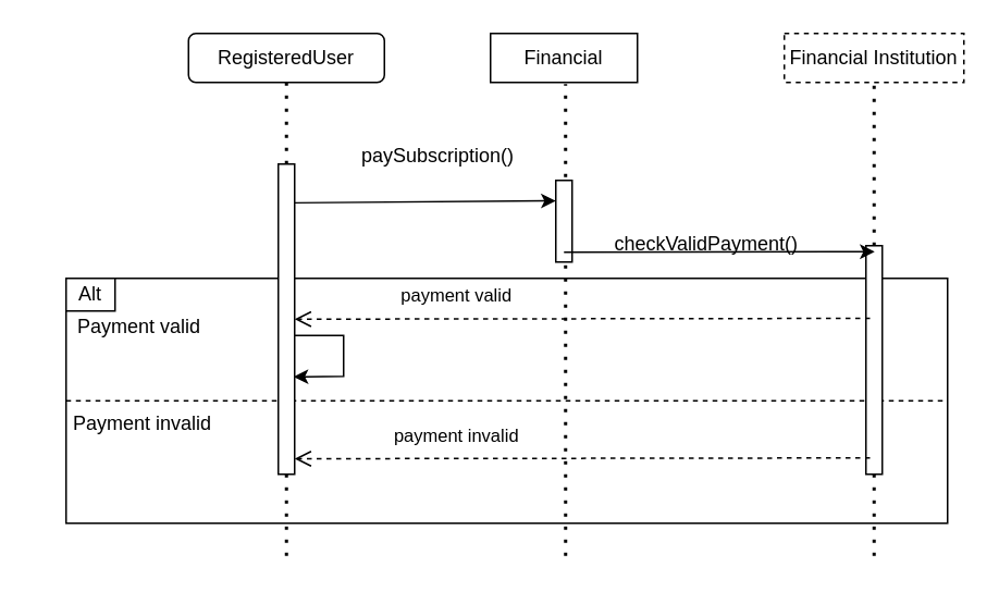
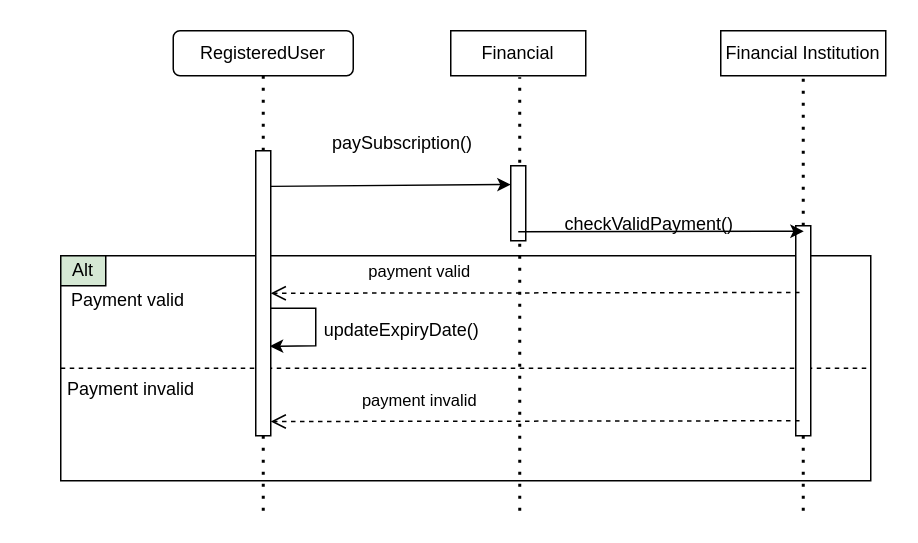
  <mxCell id="0" />
  <mxCell id="1" parent="0" />
  <mxCell id="2" value="" style="rounded=0;whiteSpace=wrap;html=1;" vertex="1" parent="1"><mxGeometry x="40" y="170" width="540" height="150" as="geometry" /></mxCell>
  <mxCell id="3" value="" style="endArrow=none;dashed=1;html=1;rounded=0;exitX=0;exitY=0.5;exitDx=0;exitDy=0;entryX=1;entryY=0.5;entryDx=0;entryDy=0;" edge="1" parent="1" source="2" target="2"><mxGeometry width="50" height="50" relative="1" as="geometry"><mxPoint x="240" y="270" as="sourcePoint" /><mxPoint x="290" y="220" as="targetPoint" /></mxGeometry></mxCell>
  <mxCell id="4" value="Payment valid" style="text;html=1;strokeColor=none;fillColor=none;align=center;verticalAlign=middle;whiteSpace=wrap;rounded=0;" vertex="1" parent="1"><mxGeometry x="20" y="185" width="130" height="30" as="geometry" /></mxCell>
- <mxCell id="5" value="Alt" style="rounded=0;whiteSpace=wrap;html=1;" vertex="1" parent="1"><mxGeometry x="40" y="170" width="30" height="20" as="geometry" /></mxCell>
+ <mxCell id="5" value="Alt" style="rounded=0;whiteSpace=wrap;html=1;fillColor=#d5e8d4;" vertex="1" parent="1"><mxGeometry x="40" y="170" width="30" height="20" as="geometry" /></mxCell>
  <mxCell id="6" value="Payment invalid" style="text;html=1;strokeColor=none;fillColor=none;align=center;verticalAlign=middle;whiteSpace=wrap;rounded=0;" vertex="1" parent="1"><mxGeometry x="22" y="244" width="130" height="30" as="geometry" /></mxCell>
  <mxCell id="7" value="RegisteredUser" style="whiteSpace=wrap;html=1;rounded=1;" parent="1" vertex="1"><mxGeometry x="115" y="20" width="120" height="30" as="geometry" /></mxCell>
  <mxCell id="8" value="Financial" style="rounded=0;whiteSpace=wrap;html=1;" parent="1" vertex="1"><mxGeometry x="300" y="20" width="90" height="30" as="geometry" /></mxCell>
- <mxCell id="9" value="Financial Institution" style="rounded=0;whiteSpace=wrap;html=1;dashed=1;" parent="1" vertex="1"><mxGeometry x="480" y="20" width="110" height="30" as="geometry" /></mxCell>
+ <mxCell id="9" value="Financial Institution" style="rounded=0;whiteSpace=wrap;html=1;" parent="1" vertex="1"><mxGeometry x="480" y="20" width="110" height="30" as="geometry" /></mxCell>
  <mxCell id="10" value="" style="endArrow=none;dashed=1;html=1;dashPattern=1 3;strokeWidth=2;rounded=0;entryX=0.5;entryY=1;entryDx=0;entryDy=0;startArrow=none;" parent="1" source="18" target="7" edge="1"><mxGeometry width="50" height="50" relative="1" as="geometry"><mxPoint x="175" y="550" as="sourcePoint" /><mxPoint x="450" y="180" as="targetPoint" /></mxGeometry></mxCell>
  <mxCell id="11" value="" style="endArrow=none;dashed=1;html=1;dashPattern=1 3;strokeWidth=2;rounded=0;entryX=0.418;entryY=1.033;entryDx=0;entryDy=0;entryPerimeter=0;" parent="1" edge="1"><mxGeometry width="50" height="50" relative="1" as="geometry"><mxPoint x="346" y="340" as="sourcePoint" /><mxPoint x="345.98" y="50.99" as="targetPoint" /></mxGeometry></mxCell>
  <mxCell id="12" value="" style="endArrow=none;dashed=1;html=1;dashPattern=1 3;strokeWidth=2;rounded=0;entryX=0.5;entryY=1;entryDx=0;entryDy=0;startArrow=none;" parent="1" source="21" target="9" edge="1"><mxGeometry width="50" height="50" relative="1" as="geometry"><mxPoint x="540" y="540" as="sourcePoint" /><mxPoint x="570" y="100" as="targetPoint" /></mxGeometry></mxCell>
  <mxCell id="13" value="" style="endArrow=classic;html=1;rounded=0;entryX=0;entryY=0.25;entryDx=0;entryDy=0;exitX=1;exitY=0.125;exitDx=0;exitDy=0;exitPerimeter=0;" parent="1" target="20" edge="1" source="18"><mxGeometry width="50" height="50" relative="1" as="geometry"><mxPoint x="180" y="130" as="sourcePoint" /><mxPoint x="380" y="130" as="targetPoint" /></mxGeometry></mxCell>
  <mxCell id="14" value="paySubscription()" style="text;html=1;strokeColor=none;fillColor=none;align=center;verticalAlign=middle;whiteSpace=wrap;rounded=0;" parent="1" vertex="1"><mxGeometry x="237.5" y="80" width="60" height="30" as="geometry" /></mxCell>
+ <mxCell id="15" value="updateExpiryDate()" style="text;html=1;strokeColor=none;fillColor=none;align=center;verticalAlign=middle;whiteSpace=wrap;rounded=0;" parent="1" vertex="1"><mxGeometry x="195" y="205" width="145" height="30" as="geometry" /></mxCell>
  <mxCell id="16" value="" style="endArrow=classic;html=1;rounded=0;entryX=0.933;entryY=0.686;entryDx=0;entryDy=0;entryPerimeter=0;" parent="1" edge="1" target="18"><mxGeometry width="50" height="50" relative="1" as="geometry"><mxPoint x="180" y="205" as="sourcePoint" /><mxPoint x="180" y="285" as="targetPoint" /><Array as="points"><mxPoint x="210" y="205" /><mxPoint x="210" y="230" /></Array></mxGeometry></mxCell>
  <mxCell id="17" value="checkValidPayment()" style="text;html=1;strokeColor=none;fillColor=none;align=center;verticalAlign=middle;whiteSpace=wrap;rounded=0;" parent="1" vertex="1"><mxGeometry x="360" y="134" width="145" height="30" as="geometry" /></mxCell>
  <mxCell id="18" value="" style="rounded=0;whiteSpace=wrap;html=1;" parent="1" vertex="1"><mxGeometry x="170" y="100" width="10" height="190" as="geometry" /></mxCell>
  <mxCell id="19" value="" style="endArrow=none;dashed=1;html=1;dashPattern=1 3;strokeWidth=2;rounded=0;entryX=0.5;entryY=1;entryDx=0;entryDy=0;startArrow=none;" parent="1" target="18" edge="1"><mxGeometry width="50" height="50" relative="1" as="geometry"><mxPoint x="175" y="340" as="sourcePoint" /><mxPoint x="175" y="50" as="targetPoint" /></mxGeometry></mxCell>
  <mxCell id="20" value="" style="rounded=0;whiteSpace=wrap;html=1;" parent="1" vertex="1"><mxGeometry x="340" y="110" width="10" height="50" as="geometry" /></mxCell>
  <mxCell id="21" value="" style="rounded=0;whiteSpace=wrap;html=1;" parent="1" vertex="1"><mxGeometry x="530" y="150" width="10" height="140" as="geometry" /></mxCell>
  <mxCell id="22" value="" style="endArrow=none;dashed=1;html=1;dashPattern=1 3;strokeWidth=2;rounded=0;entryX=0.5;entryY=1;entryDx=0;entryDy=0;" parent="1" target="21" edge="1"><mxGeometry width="50" height="50" relative="1" as="geometry"><mxPoint x="535" y="340" as="sourcePoint" /><mxPoint x="533" y="420" as="targetPoint" /></mxGeometry></mxCell>
  <mxCell id="23" value="" style="endArrow=classic;html=1;rounded=0;entryX=0.533;entryY=0.069;entryDx=0;entryDy=0;entryPerimeter=0;" parent="1" edge="1"><mxGeometry width="50" height="50" relative="1" as="geometry"><mxPoint x="345" y="154" as="sourcePoint" /><mxPoint x="535.33" y="153.66" as="targetPoint" /></mxGeometry></mxCell>
  <mxCell id="24" value="payment valid" style="verticalAlign=bottom;endArrow=open;dashed=1;endSize=8;shadow=0;strokeWidth=1;entryX=1;entryY=0.5;entryDx=0;entryDy=0;" edge="1" parent="1" target="18"><mxGeometry x="0.433" y="-5" relative="1" as="geometry"><mxPoint x="352.5" y="194.5" as="targetPoint" /><mxPoint x="532.5" y="194.5" as="sourcePoint" /><mxPoint as="offset" /></mxGeometry></mxCell>
  <mxCell id="25" value="payment invalid" style="verticalAlign=bottom;endArrow=open;dashed=1;endSize=8;shadow=0;strokeWidth=1;entryX=1;entryY=0.5;entryDx=0;entryDy=0;" edge="1" parent="1"><mxGeometry x="0.433" y="-5" relative="1" as="geometry"><mxPoint x="180" y="280.5" as="targetPoint" /><mxPoint x="532.5" y="280" as="sourcePoint" /><mxPoint as="offset" /></mxGeometry></mxCell>
